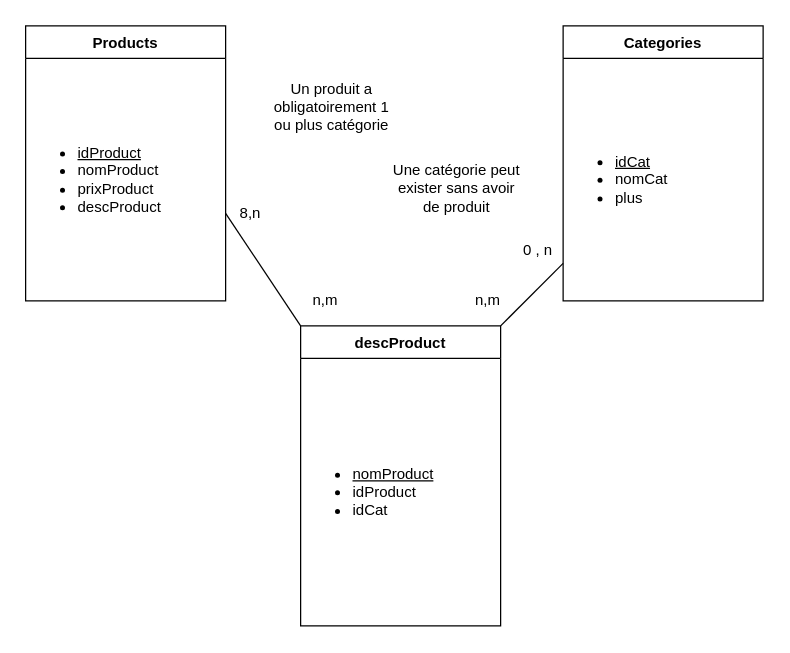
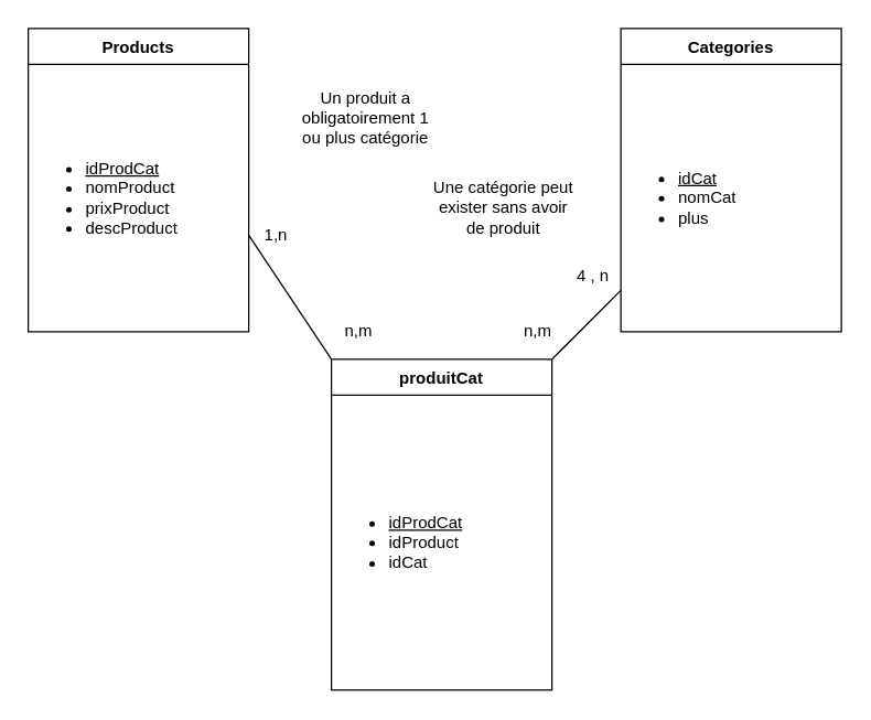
  <mxCell id="0" />
  <mxCell id="1" parent="0" />
  <mxCell id="2" value="Products" style="swimlane;fontStyle=1;childLayout=stackLayout;horizontal=1;startSize=26;horizontalStack=0;resizeParent=1;resizeLast=0;collapsible=1;marginBottom=0;rounded=0;shadow=0;strokeWidth=1;" parent="1" vertex="1"><mxGeometry x="20" y="20" width="160" height="220" as="geometry"><mxRectangle x="20" y="80" width="160" height="26" as="alternateBounds" /></mxGeometry></mxCell>
- <mxCell id="3" value="&lt;ul&gt;&lt;li&gt;&lt;u&gt;idProduct&lt;/u&gt;&lt;/li&gt;&lt;li&gt;nomProduct&lt;/li&gt;&lt;li&gt;prixProduct&lt;/li&gt;&lt;li&gt;descProduct&lt;/li&gt;&lt;/ul&gt;" style="text;html=1;strokeColor=none;fillColor=none;align=left;verticalAlign=middle;whiteSpace=wrap;rounded=0;" vertex="1" parent="2"><mxGeometry y="26" width="160" height="194" as="geometry" /></mxCell>
+ <mxCell id="3" value="&lt;ul&gt;&lt;li&gt;&lt;u&gt;idProdCat&lt;/u&gt;&lt;/li&gt;&lt;li&gt;nomProduct&lt;/li&gt;&lt;li&gt;prixProduct&lt;/li&gt;&lt;li&gt;descProduct&lt;/li&gt;&lt;/ul&gt;" style="text;html=1;strokeColor=none;fillColor=none;align=left;verticalAlign=middle;whiteSpace=wrap;rounded=0;" vertex="1" parent="2"><mxGeometry y="26" width="160" height="194" as="geometry" /></mxCell>
  <mxCell id="4" value="Categories" style="swimlane;fontStyle=1;childLayout=stackLayout;horizontal=1;startSize=26;horizontalStack=0;resizeParent=1;resizeLast=0;collapsible=1;marginBottom=0;rounded=0;shadow=0;strokeWidth=1;" parent="1" vertex="1"><mxGeometry x="450" y="20" width="160" height="220" as="geometry"><mxRectangle x="260" y="80" width="160" height="26" as="alternateBounds" /></mxGeometry></mxCell>
  <mxCell id="5" value="&lt;ul&gt;&lt;li&gt;&lt;u&gt;idCat&lt;/u&gt;&lt;/li&gt;&lt;li&gt;nomCat&lt;/li&gt;&lt;li&gt;plus&lt;/li&gt;&lt;/ul&gt;" style="text;html=1;strokeColor=none;fillColor=none;align=left;verticalAlign=middle;whiteSpace=wrap;rounded=0;" vertex="1" parent="4"><mxGeometry y="26" width="160" height="194" as="geometry" /></mxCell>
- <mxCell id="6" value="0 , n" style="text;html=1;strokeColor=none;fillColor=none;align=center;verticalAlign=middle;whiteSpace=wrap;rounded=0;" vertex="1" parent="1"><mxGeometry x="410" y="190" width="40" height="20" as="geometry" /></mxCell>
- <mxCell id="7" value="8,n" style="text;html=1;strokeColor=none;fillColor=none;align=center;verticalAlign=middle;whiteSpace=wrap;rounded=0;" vertex="1" parent="1"><mxGeometry x="180" y="160" width="40" height="20" as="geometry" /></mxCell>
- <mxCell id="8" value="descProduct" style="swimlane;fontStyle=1;childLayout=stackLayout;horizontal=1;startSize=26;horizontalStack=0;resizeParent=1;resizeLast=0;collapsible=1;marginBottom=0;rounded=0;shadow=0;strokeWidth=1;" vertex="1" parent="1"><mxGeometry x="240" y="260" width="160" height="240" as="geometry"><mxRectangle x="20" y="80" width="160" height="26" as="alternateBounds" /></mxGeometry></mxCell>
- <mxCell id="9" value="&lt;ul&gt;&lt;li&gt;&lt;u&gt;nomProduct&lt;/u&gt;&lt;/li&gt;&lt;li&gt;idProduct&lt;/li&gt;&lt;li&gt;idCat&lt;/li&gt;&lt;/ul&gt;" style="text;html=1;strokeColor=none;fillColor=none;align=left;verticalAlign=middle;whiteSpace=wrap;rounded=0;" vertex="1" parent="8"><mxGeometry y="26" width="160" height="214" as="geometry" /></mxCell>
+ <mxCell id="6" value="4 , n" style="text;html=1;strokeColor=none;fillColor=none;align=center;verticalAlign=middle;whiteSpace=wrap;rounded=0;" vertex="1" parent="1"><mxGeometry x="410" y="190" width="40" height="20" as="geometry" /></mxCell>
+ <mxCell id="7" value="1,n" style="text;html=1;strokeColor=none;fillColor=none;align=center;verticalAlign=middle;whiteSpace=wrap;rounded=0;" vertex="1" parent="1"><mxGeometry x="180" y="160" width="40" height="20" as="geometry" /></mxCell>
+ <mxCell id="8" value="produitCat" style="swimlane;fontStyle=1;childLayout=stackLayout;horizontal=1;startSize=26;horizontalStack=0;resizeParent=1;resizeLast=0;collapsible=1;marginBottom=0;rounded=0;shadow=0;strokeWidth=1;" vertex="1" parent="1"><mxGeometry x="240" y="260" width="160" height="240" as="geometry"><mxRectangle x="20" y="80" width="160" height="26" as="alternateBounds" /></mxGeometry></mxCell>
+ <mxCell id="9" value="&lt;ul&gt;&lt;li&gt;&lt;u&gt;idProdCat&lt;/u&gt;&lt;/li&gt;&lt;li&gt;idProduct&lt;/li&gt;&lt;li&gt;idCat&lt;/li&gt;&lt;/ul&gt;" style="text;html=1;strokeColor=none;fillColor=none;align=left;verticalAlign=middle;whiteSpace=wrap;rounded=0;" vertex="1" parent="8"><mxGeometry y="26" width="160" height="214" as="geometry" /></mxCell>
  <mxCell id="10" value="" style="endArrow=none;html=1;entryX=0;entryY=0;entryDx=0;entryDy=0;" edge="1" parent="1" target="8"><mxGeometry width="50" height="50" relative="1" as="geometry"><mxPoint x="180" y="170" as="sourcePoint" /><mxPoint x="230" y="120" as="targetPoint" /></mxGeometry></mxCell>
  <mxCell id="11" value="" style="endArrow=none;html=1;" edge="1" parent="1"><mxGeometry width="50" height="50" relative="1" as="geometry"><mxPoint x="400" y="260" as="sourcePoint" /><mxPoint x="450" y="210" as="targetPoint" /></mxGeometry></mxCell>
  <mxCell id="12" value="n,m" style="text;html=1;strokeColor=none;fillColor=none;align=center;verticalAlign=middle;whiteSpace=wrap;rounded=0;" vertex="1" parent="1"><mxGeometry x="240" y="230" width="40" height="20" as="geometry" /></mxCell>
  <mxCell id="13" value="n,m" style="text;html=1;strokeColor=none;fillColor=none;align=center;verticalAlign=middle;whiteSpace=wrap;rounded=0;" vertex="1" parent="1"><mxGeometry x="370" y="230" width="40" height="20" as="geometry" /></mxCell>
  <mxCell id="14" value="Une catégorie peut exister sans avoir de produit" style="text;html=1;strokeColor=none;fillColor=none;align=center;verticalAlign=middle;whiteSpace=wrap;rounded=0;" vertex="1" parent="1"><mxGeometry x="310" y="125" width="110" height="50" as="geometry" /></mxCell>
  <mxCell id="15" value="Un produit a obligatoirement 1 ou plus catégorie" style="text;html=1;strokeColor=none;fillColor=none;align=center;verticalAlign=middle;whiteSpace=wrap;rounded=0;" vertex="1" parent="1"><mxGeometry x="210" y="55" width="110" height="60" as="geometry" /></mxCell>
